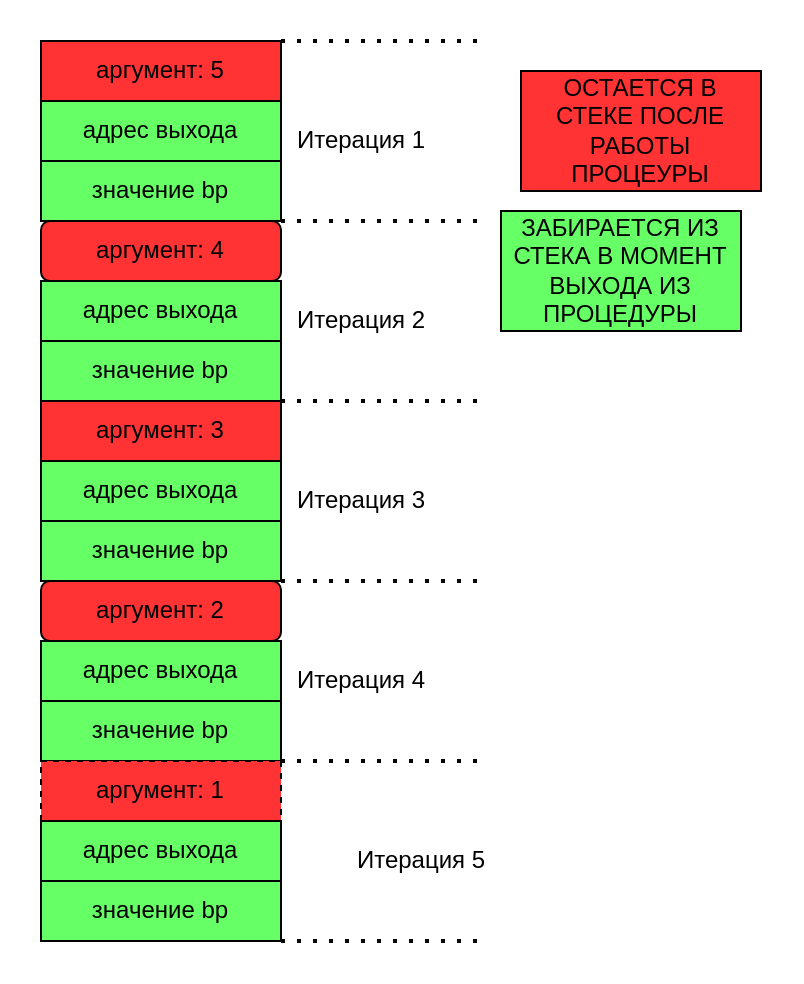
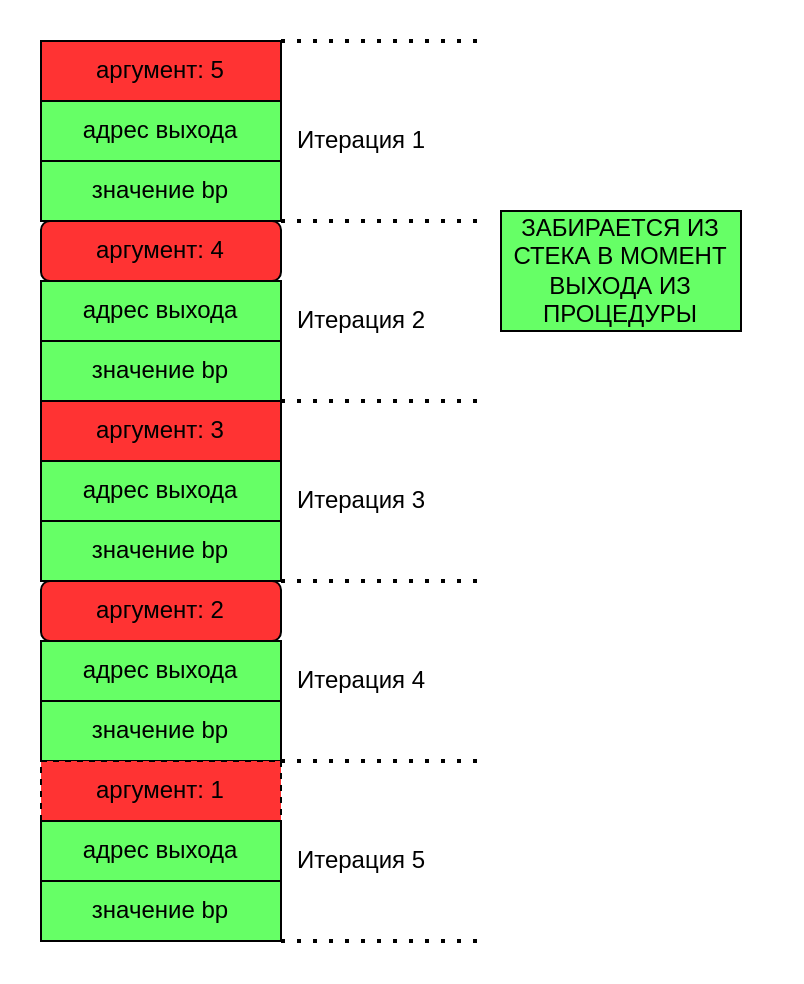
  <mxCell id="0" />
  <mxCell id="1" parent="0" />
  <mxCell id="2" value="аргумент: 5" style="rounded=0;whiteSpace=wrap;html=1;fillColor=#FF3333;" vertex="1" parent="1"><mxGeometry x="20" y="20" width="120" height="30" as="geometry" /></mxCell>
  <mxCell id="3" value="адрес выхода" style="rounded=0;whiteSpace=wrap;html=1;fillColor=#66FF66;" vertex="1" parent="1"><mxGeometry x="20" y="50" width="120" height="30" as="geometry" /></mxCell>
  <mxCell id="4" value="значение bp" style="rounded=0;whiteSpace=wrap;html=1;fillColor=#66FF66;" vertex="1" parent="1"><mxGeometry x="20" y="80" width="120" height="30" as="geometry" /></mxCell>
  <mxCell id="5" value="" style="endArrow=none;dashed=1;html=1;dashPattern=1 3;strokeWidth=2;rounded=0;exitX=1;exitY=0;exitDx=0;exitDy=0;" edge="1" parent="1" source="2"><mxGeometry width="50" height="50" relative="1" as="geometry"><mxPoint x="250" y="60" as="sourcePoint" /><mxPoint x="240" y="20" as="targetPoint" /></mxGeometry></mxCell>
  <mxCell id="6" value="" style="endArrow=none;dashed=1;html=1;dashPattern=1 3;strokeWidth=2;rounded=0;exitX=1;exitY=1;exitDx=0;exitDy=0;" edge="1" parent="1" source="4"><mxGeometry width="50" height="50" relative="1" as="geometry"><mxPoint x="150" y="30" as="sourcePoint" /><mxPoint x="240" y="110" as="targetPoint" /></mxGeometry></mxCell>
  <mxCell id="7" value="Итерация 1" style="text;html=1;align=center;verticalAlign=middle;resizable=0;points=[];autosize=1;strokeColor=none;fillColor=none;" vertex="1" parent="1"><mxGeometry x="140" y="60" width="80" height="20" as="geometry" /></mxCell>
  <mxCell id="8" value="аргумент: 4" style="whiteSpace=wrap;html=1;fillColor=#FF3333;rounded=1;" vertex="1" parent="1"><mxGeometry x="20" y="110" width="120" height="30" as="geometry" /></mxCell>
  <mxCell id="9" value="адрес выхода" style="rounded=0;whiteSpace=wrap;html=1;fillColor=#66FF66;" vertex="1" parent="1"><mxGeometry x="20" y="140" width="120" height="30" as="geometry" /></mxCell>
  <mxCell id="10" value="значение bp" style="rounded=0;whiteSpace=wrap;html=1;fillColor=#66FF66;" vertex="1" parent="1"><mxGeometry x="20" y="170" width="120" height="30" as="geometry" /></mxCell>
  <mxCell id="11" value="" style="endArrow=none;dashed=1;html=1;dashPattern=1 3;strokeWidth=2;rounded=0;exitX=1;exitY=0;exitDx=0;exitDy=0;" edge="1" parent="1" source="8"><mxGeometry width="50" height="50" relative="1" as="geometry"><mxPoint x="250" y="150" as="sourcePoint" /><mxPoint x="240" y="110" as="targetPoint" /></mxGeometry></mxCell>
  <mxCell id="12" value="" style="endArrow=none;dashed=1;html=1;dashPattern=1 3;strokeWidth=2;rounded=0;exitX=1;exitY=1;exitDx=0;exitDy=0;" edge="1" parent="1" source="10"><mxGeometry width="50" height="50" relative="1" as="geometry"><mxPoint x="150" y="120" as="sourcePoint" /><mxPoint x="240" y="200" as="targetPoint" /></mxGeometry></mxCell>
  <mxCell id="13" value="Итерация 2" style="text;html=1;align=center;verticalAlign=middle;resizable=0;points=[];autosize=1;strokeColor=none;fillColor=none;" vertex="1" parent="1"><mxGeometry x="140" y="150" width="80" height="20" as="geometry" /></mxCell>
  <mxCell id="14" value="аргумент: 3" style="rounded=0;whiteSpace=wrap;html=1;fillColor=#FF3333;" vertex="1" parent="1"><mxGeometry x="20" y="200" width="120" height="30" as="geometry" /></mxCell>
  <mxCell id="15" value="адрес выхода" style="rounded=0;whiteSpace=wrap;html=1;fillColor=#66FF66;" vertex="1" parent="1"><mxGeometry x="20" y="230" width="120" height="30" as="geometry" /></mxCell>
  <mxCell id="16" value="значение bp" style="rounded=0;whiteSpace=wrap;html=1;fillColor=#66FF66;" vertex="1" parent="1"><mxGeometry x="20" y="260" width="120" height="30" as="geometry" /></mxCell>
  <mxCell id="17" value="" style="endArrow=none;dashed=1;html=1;dashPattern=1 3;strokeWidth=2;rounded=0;exitX=1;exitY=0;exitDx=0;exitDy=0;" edge="1" parent="1" source="14"><mxGeometry width="50" height="50" relative="1" as="geometry"><mxPoint x="250" y="240" as="sourcePoint" /><mxPoint x="240" y="200" as="targetPoint" /></mxGeometry></mxCell>
  <mxCell id="18" value="" style="endArrow=none;dashed=1;html=1;dashPattern=1 3;strokeWidth=2;rounded=0;exitX=1;exitY=1;exitDx=0;exitDy=0;" edge="1" parent="1" source="16"><mxGeometry width="50" height="50" relative="1" as="geometry"><mxPoint x="150" y="210" as="sourcePoint" /><mxPoint x="240" y="290" as="targetPoint" /></mxGeometry></mxCell>
  <mxCell id="19" value="Итерация 3" style="text;html=1;align=center;verticalAlign=middle;resizable=0;points=[];autosize=1;strokeColor=none;fillColor=none;" vertex="1" parent="1"><mxGeometry x="140" y="240" width="80" height="20" as="geometry" /></mxCell>
  <mxCell id="20" value="аргумент: 2" style="whiteSpace=wrap;html=1;fillColor=#FF3333;rounded=1;" vertex="1" parent="1"><mxGeometry x="20" y="290" width="120" height="30" as="geometry" /></mxCell>
  <mxCell id="21" value="адрес выхода" style="rounded=0;whiteSpace=wrap;html=1;fillColor=#66FF66;" vertex="1" parent="1"><mxGeometry x="20" y="320" width="120" height="30" as="geometry" /></mxCell>
  <mxCell id="22" value="значение bp" style="rounded=0;whiteSpace=wrap;html=1;fillColor=#66FF66;" vertex="1" parent="1"><mxGeometry x="20" y="350" width="120" height="30" as="geometry" /></mxCell>
  <mxCell id="23" value="" style="endArrow=none;dashed=1;html=1;dashPattern=1 3;strokeWidth=2;rounded=0;exitX=1;exitY=0;exitDx=0;exitDy=0;" edge="1" parent="1" source="20"><mxGeometry width="50" height="50" relative="1" as="geometry"><mxPoint x="250" y="330" as="sourcePoint" /><mxPoint x="240" y="290" as="targetPoint" /></mxGeometry></mxCell>
  <mxCell id="24" value="" style="endArrow=none;dashed=1;html=1;dashPattern=1 3;strokeWidth=2;rounded=0;exitX=1;exitY=1;exitDx=0;exitDy=0;" edge="1" parent="1" source="22"><mxGeometry width="50" height="50" relative="1" as="geometry"><mxPoint x="150" y="300" as="sourcePoint" /><mxPoint x="240" y="380" as="targetPoint" /></mxGeometry></mxCell>
  <mxCell id="25" value="Итерация 4" style="text;html=1;align=center;verticalAlign=middle;resizable=0;points=[];autosize=1;strokeColor=none;fillColor=none;" vertex="1" parent="1"><mxGeometry x="140" y="330" width="80" height="20" as="geometry" /></mxCell>
  <mxCell id="26" value="аргумент: 1" style="rounded=0;whiteSpace=wrap;html=1;fillColor=#FF3333;dashed=1;" vertex="1" parent="1"><mxGeometry x="20" y="380" width="120" height="30" as="geometry" /></mxCell>
  <mxCell id="27" value="адрес выхода" style="rounded=0;whiteSpace=wrap;html=1;fillColor=#66FF66;" vertex="1" parent="1"><mxGeometry x="20" y="410" width="120" height="30" as="geometry" /></mxCell>
  <mxCell id="28" value="значение bp" style="rounded=0;whiteSpace=wrap;html=1;fillColor=#66FF66;" vertex="1" parent="1"><mxGeometry x="20" y="440" width="120" height="30" as="geometry" /></mxCell>
  <mxCell id="29" value="" style="endArrow=none;dashed=1;html=1;dashPattern=1 3;strokeWidth=2;rounded=0;exitX=1;exitY=0;exitDx=0;exitDy=0;" edge="1" parent="1" source="26"><mxGeometry width="50" height="50" relative="1" as="geometry"><mxPoint x="250" y="420" as="sourcePoint" /><mxPoint x="240" y="380" as="targetPoint" /></mxGeometry></mxCell>
  <mxCell id="30" value="" style="endArrow=none;dashed=1;html=1;dashPattern=1 3;strokeWidth=2;rounded=0;exitX=1;exitY=1;exitDx=0;exitDy=0;" edge="1" parent="1" source="28"><mxGeometry width="50" height="50" relative="1" as="geometry"><mxPoint x="150" y="390" as="sourcePoint" /><mxPoint x="240" y="470" as="targetPoint" /></mxGeometry></mxCell>
- <mxCell id="31" value="Итерация 5" style="text;html=1;align=center;verticalAlign=middle;resizable=0;points=[];autosize=1;strokeColor=none;fillColor=none;" vertex="1" parent="1"><mxGeometry x="170" y="420" width="80" height="20" as="geometry" /></mxCell>
- <mxCell id="32" value="ОСТАЕТСЯ В СТЕКЕ ПОСЛЕ РАБОТЫ ПРОЦЕУРЫ" style="rounded=0;whiteSpace=wrap;html=1;fillColor=#FF3333;" vertex="1" parent="1"><mxGeometry x="260" y="35" width="120" height="60" as="geometry" /></mxCell>
+ <mxCell id="31" value="Итерация 5" style="text;html=1;align=center;verticalAlign=middle;resizable=0;points=[];autosize=1;strokeColor=none;fillColor=none;" vertex="1" parent="1"><mxGeometry x="140" y="420" width="80" height="20" as="geometry" /></mxCell>
  <mxCell id="33" value="ЗАБИРАЕТСЯ ИЗ СТЕКА В МОМЕНТ ВЫХОДА ИЗ ПРОЦЕДУРЫ" style="rounded=0;whiteSpace=wrap;html=1;fillColor=#66FF66;" vertex="1" parent="1"><mxGeometry x="250" y="105" width="120" height="60" as="geometry" /></mxCell>
